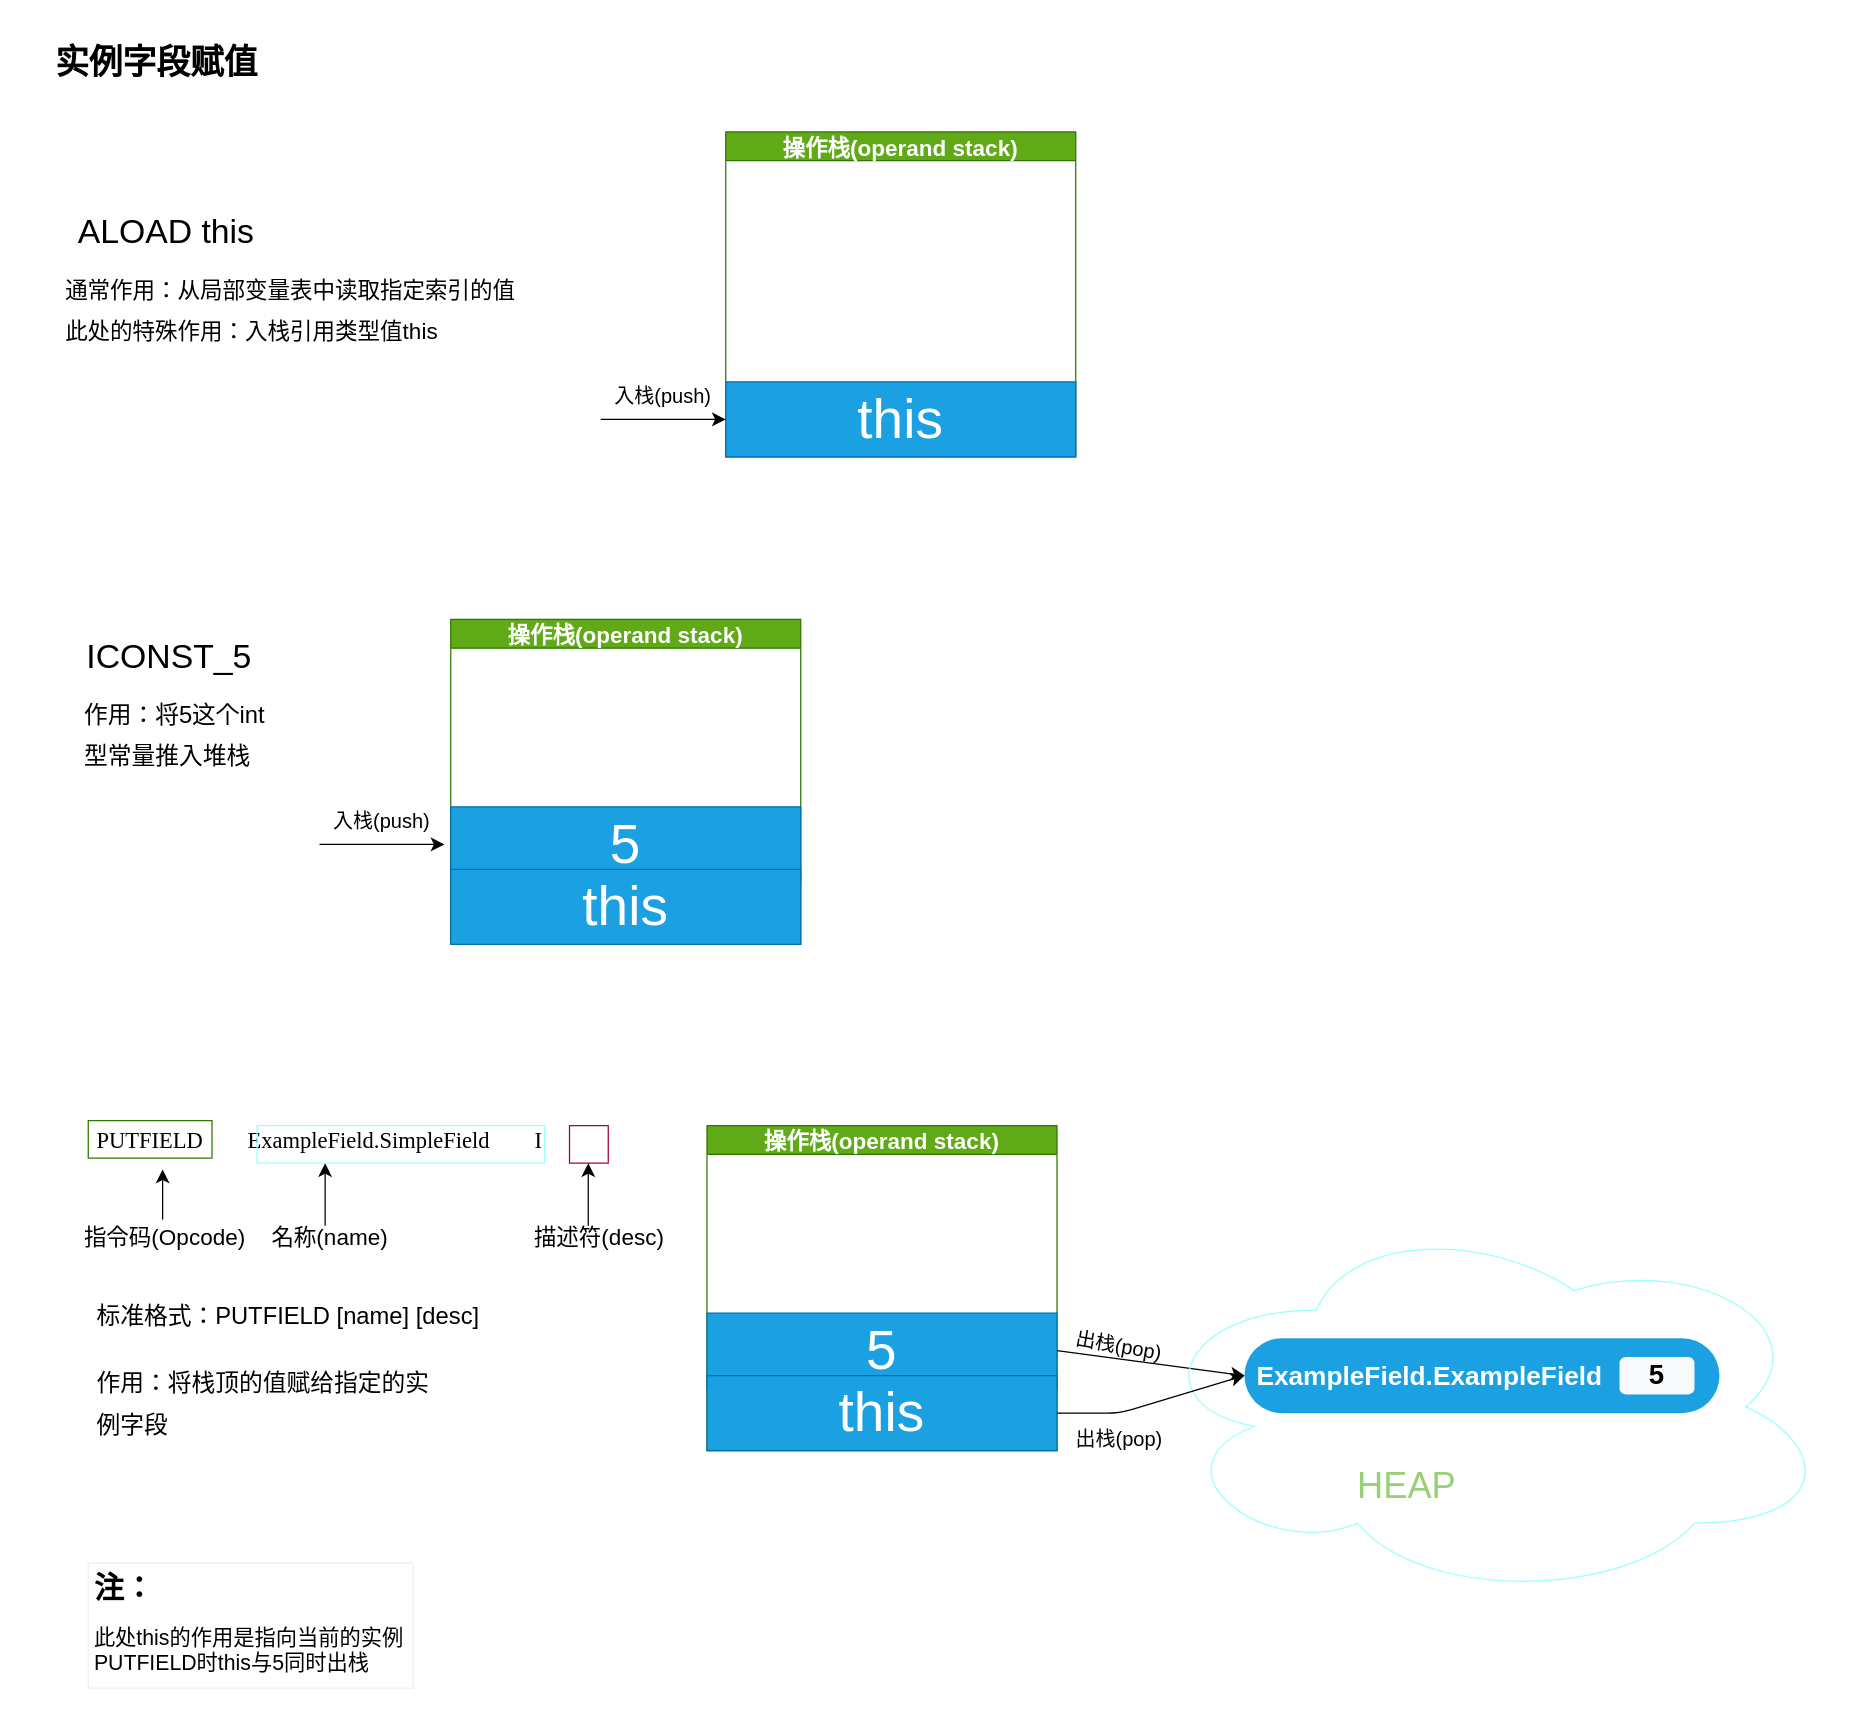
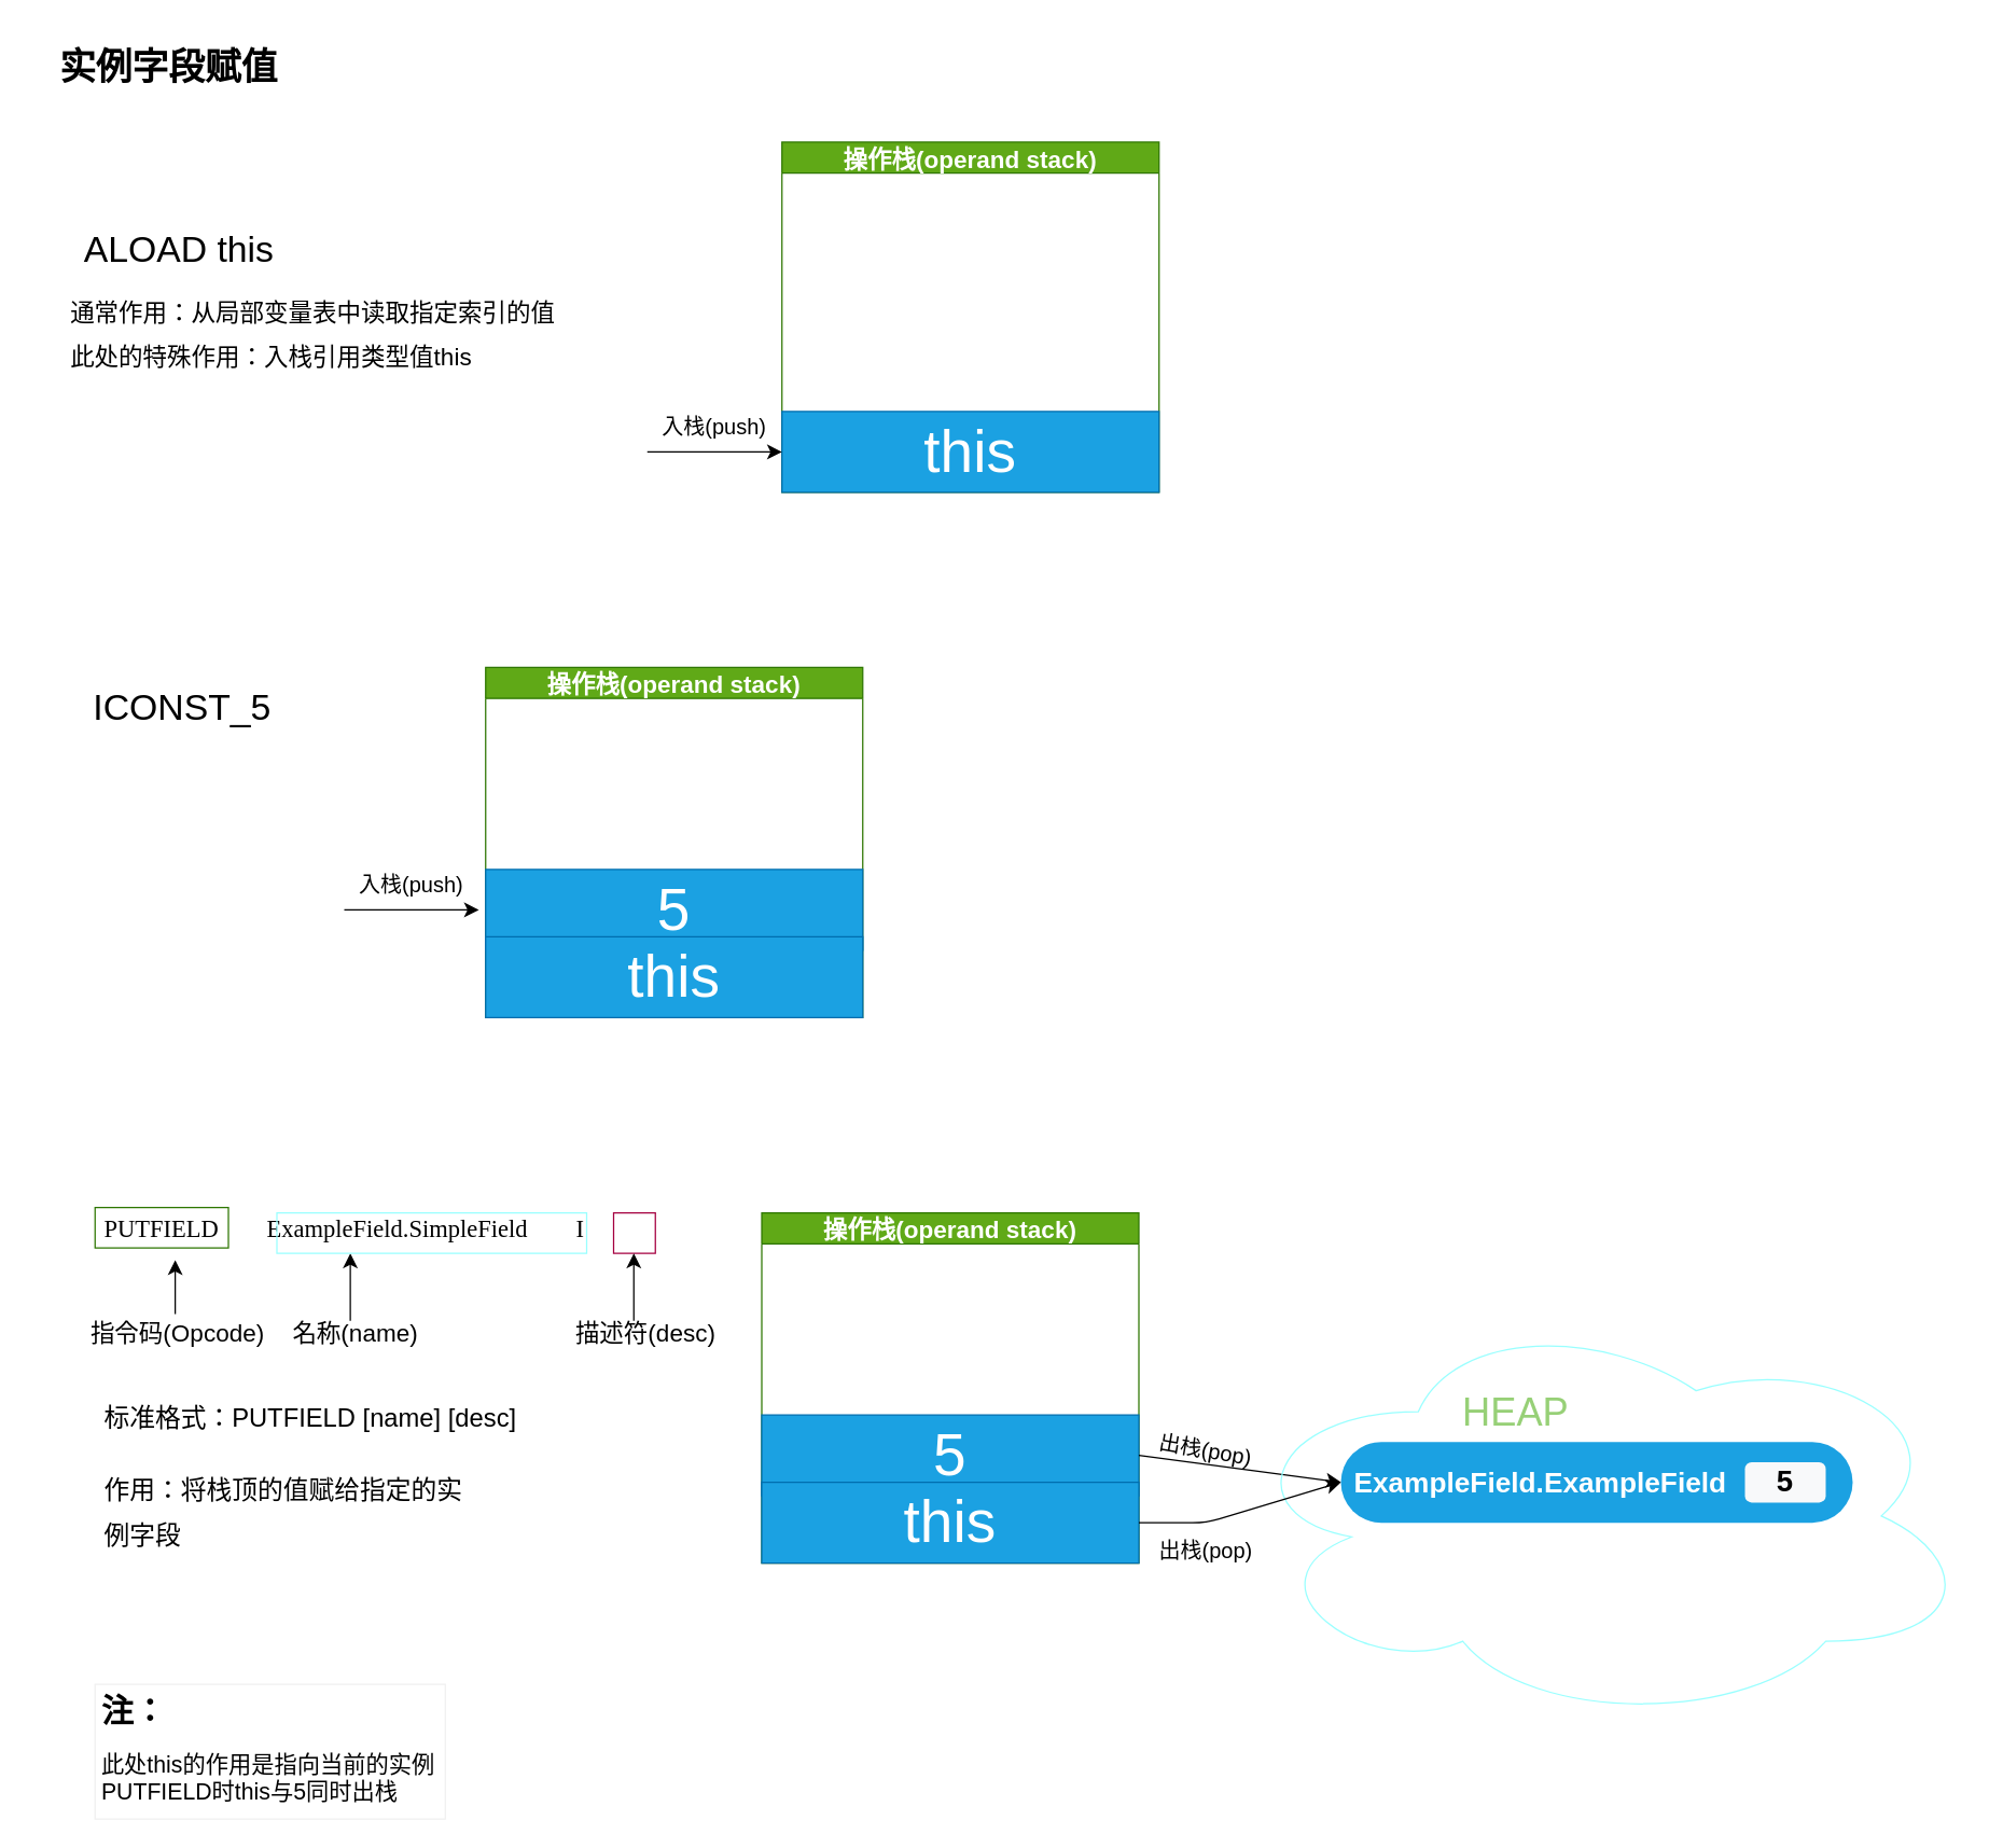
  <mxCell id="0" />
  <mxCell id="1" parent="0" />
  <mxCell id="2" value="实例字段赋值" style="text;html=1;strokeColor=none;fillColor=none;align=center;verticalAlign=middle;whiteSpace=wrap;rounded=0;fontSize=27;fontStyle=1" parent="1" vertex="1"><mxGeometry x="20" y="20" width="210" height="60" as="geometry" /></mxCell>
  <mxCell id="3" value="ICONST_5" style="text;html=1;strokeColor=none;fillColor=none;align=center;verticalAlign=middle;whiteSpace=wrap;rounded=0;fontSize=27;" parent="1" vertex="1"><mxGeometry x="60" y="505" width="150" height="40" as="geometry" /></mxCell>
- <mxCell id="4" value="&lt;font style=&quot;font-size: 19px&quot;&gt;作用：将5这个int型常量推入堆栈&lt;/font&gt;" style="text;html=1;strokeColor=none;fillColor=none;align=left;verticalAlign=middle;whiteSpace=wrap;rounded=0;fontSize=27;" parent="1" vertex="1"><mxGeometry x="65" y="545" width="150" height="80" as="geometry" /></mxCell>
  <mxCell id="5" value="" style="endArrow=classic;html=1;fontSize=22;endSize=8;startSize=8;" parent="1" edge="1"><mxGeometry width="50" height="50" relative="1" as="geometry"><mxPoint x="255" y="675" as="sourcePoint" /><mxPoint x="355" y="675" as="targetPoint" /></mxGeometry></mxCell>
  <mxCell id="6" value="&lt;font style=&quot;font-size: 16px&quot;&gt;入栈(push)&lt;/font&gt;" style="text;html=1;strokeColor=none;fillColor=none;align=center;verticalAlign=middle;whiteSpace=wrap;rounded=0;fontSize=22;" parent="1" vertex="1"><mxGeometry x="265" y="645" width="80" height="20" as="geometry" /></mxCell>
  <mxCell id="7" value="&lt;font face=&quot;Comic Sans MS&quot; style=&quot;font-size: 18px&quot;&gt;PUTFIELD&amp;nbsp; &amp;nbsp; &amp;nbsp; &amp;nbsp; ExampleField.SimpleField&amp;nbsp; &amp;nbsp; &amp;nbsp; &amp;nbsp; I&lt;/font&gt;" style="text;whiteSpace=wrap;html=1;fontSize=18;" parent="1" vertex="1"><mxGeometry x="75" y="895" width="420" height="40" as="geometry" /></mxCell>
  <mxCell id="8" value="&lt;font style=&quot;font-size: 19px&quot;&gt;作用：将栈顶的值赋给指定的实例字段&lt;/font&gt;" style="text;html=1;strokeColor=none;fillColor=none;align=left;verticalAlign=middle;whiteSpace=wrap;rounded=0;fontSize=27;" parent="1" vertex="1"><mxGeometry x="75" y="1080" width="280" height="80" as="geometry" /></mxCell>
  <mxCell id="9" value="" style="endArrow=classic;html=1;fontSize=18;startSize=8;endSize=8;" parent="1" edge="1"><mxGeometry width="50" height="50" relative="1" as="geometry"><mxPoint x="129.5" y="975" as="sourcePoint" /><mxPoint x="129.5" y="935" as="targetPoint" /></mxGeometry></mxCell>
  <mxCell id="10" value="" style="rounded=0;whiteSpace=wrap;html=1;fontSize=18;strokeColor=#2D7600;fontColor=#ffffff;fillColor=none;strokeWidth=1;" parent="1" vertex="1"><mxGeometry x="70" y="896" width="99" height="30" as="geometry" /></mxCell>
  <mxCell id="11" value="指令码(Opcode)" style="text;html=1;strokeColor=none;fillColor=none;align=left;verticalAlign=middle;whiteSpace=wrap;rounded=0;fontSize=18;" parent="1" vertex="1"><mxGeometry x="65" y="980" width="140" height="20" as="geometry" /></mxCell>
  <mxCell id="12" value="" style="endArrow=classic;html=1;fontSize=18;startSize=8;endSize=8;" parent="1" edge="1"><mxGeometry width="50" height="50" relative="1" as="geometry"><mxPoint x="259.5" y="980" as="sourcePoint" /><mxPoint x="259.5" y="930" as="targetPoint" /></mxGeometry></mxCell>
  <mxCell id="13" value="" style="rounded=0;whiteSpace=wrap;html=1;fontSize=18;strokeWidth=1;fillColor=none;align=left;strokeColor=#99FFFF;" parent="1" vertex="1"><mxGeometry x="205" y="900" width="230" height="30" as="geometry" /></mxCell>
  <mxCell id="14" value="名称(name)" style="text;html=1;strokeColor=none;fillColor=none;align=left;verticalAlign=middle;whiteSpace=wrap;rounded=0;fontSize=18;" parent="1" vertex="1"><mxGeometry x="215" y="980" width="100" height="20" as="geometry" /></mxCell>
  <mxCell id="15" value="" style="rounded=0;whiteSpace=wrap;html=1;fontSize=18;strokeColor=#A50040;strokeWidth=1;align=left;fontColor=#ffffff;fillColor=none;" parent="1" vertex="1"><mxGeometry x="455" y="900" width="31" height="30" as="geometry" /></mxCell>
  <mxCell id="16" value="" style="endArrow=classic;html=1;fontSize=18;startSize=8;endSize=8;" parent="1" edge="1"><mxGeometry width="50" height="50" relative="1" as="geometry"><mxPoint x="470" y="980" as="sourcePoint" /><mxPoint x="470" y="930" as="targetPoint" /></mxGeometry></mxCell>
  <mxCell id="17" value="描述符(desc)" style="text;html=1;strokeColor=none;fillColor=none;align=left;verticalAlign=middle;whiteSpace=wrap;rounded=0;fontSize=18;" parent="1" vertex="1"><mxGeometry x="425" y="980" width="110" height="20" as="geometry" /></mxCell>
  <mxCell id="18" value="&lt;font style=&quot;font-size: 19px&quot;&gt;标准格式：PUTFIELD [name] [desc]&lt;/font&gt;" style="text;html=1;strokeColor=none;fillColor=none;align=left;verticalAlign=middle;whiteSpace=wrap;rounded=0;fontSize=27;" parent="1" vertex="1"><mxGeometry x="75" y="1010" width="340" height="80" as="geometry" /></mxCell>
  <mxCell id="19" value="操作栈(operand stack)" style="swimlane;fontSize=18;fillColor=#60a917;strokeColor=#2D7600;fontColor=#ffffff;" parent="1" vertex="1"><mxGeometry x="565" y="900" width="280" height="260" as="geometry" /></mxCell>
  <mxCell id="20" value="&lt;font style=&quot;font-size: 44px&quot;&gt;5&lt;/font&gt;" style="rounded=0;whiteSpace=wrap;html=1;fontSize=22;fillColor=#1ba1e2;strokeColor=#006EAF;fontColor=#ffffff;" parent="19" vertex="1"><mxGeometry y="150" width="280" height="60" as="geometry" /></mxCell>
  <mxCell id="21" value="&lt;font style=&quot;font-size: 44px&quot;&gt;this&lt;/font&gt;" style="rounded=0;whiteSpace=wrap;html=1;fontSize=22;fillColor=#1ba1e2;strokeColor=#006EAF;fontColor=#ffffff;" parent="19" vertex="1"><mxGeometry y="200" width="280" height="60" as="geometry" /></mxCell>
  <mxCell id="22" value="&lt;font style=&quot;font-size: 16px&quot;&gt;出栈(pop)&lt;/font&gt;" style="text;html=1;strokeColor=none;fillColor=none;align=center;verticalAlign=middle;whiteSpace=wrap;rounded=0;fontSize=22;rotation=10;" parent="1" vertex="1"><mxGeometry x="855" y="1065" width="80" height="20" as="geometry" /></mxCell>
  <mxCell id="23" value="" style="endArrow=classic;html=1;fontSize=22;endSize=8;startSize=8;entryX=0;entryY=0.5;entryDx=0;entryDy=0;" parent="1" target="26" edge="1"><mxGeometry width="50" height="50" relative="1" as="geometry"><mxPoint x="845" y="1080" as="sourcePoint" /><mxPoint x="945" y="1080" as="targetPoint" /></mxGeometry></mxCell>
  <mxCell id="24" value="" style="ellipse;shape=cloud;whiteSpace=wrap;html=1;fontSize=18;strokeColor=#99FFFF;strokeWidth=1;fillColor=none;align=left;" parent="1" vertex="1"><mxGeometry x="915" y="970" width="550" height="310" as="geometry" /></mxCell>
- <mxCell id="25" value="&lt;font color=&quot;#97d077&quot; style=&quot;font-size: 29px&quot;&gt;HEAP&lt;/font&gt;" style="text;html=1;align=center;verticalAlign=middle;whiteSpace=wrap;rounded=0;fontSize=18;fontColor=#000000;" parent="1" vertex="1"><mxGeometry x="1085" y="1170" width="80" height="35" as="geometry" /></mxCell>
+ <mxCell id="25" value="&lt;font color=&quot;#97d077&quot; style=&quot;font-size: 29px&quot;&gt;HEAP&lt;/font&gt;" style="text;html=1;align=center;verticalAlign=middle;whiteSpace=wrap;rounded=0;fontSize=18;fontColor=#000000;" parent="1" vertex="1"><mxGeometry x="1085" y="1030" width="80" height="35" as="geometry" /></mxCell>
  <mxCell id="26" value="&lt;font style=&quot;font-size: 21px&quot;&gt;ExampleField.ExampleField&lt;/font&gt;" style="rounded=1;whiteSpace=wrap;html=1;arcSize=50;strokeColor=none;strokeWidth=1;fillColor=#1ba1e2;fontColor=#ffffff;whiteSpace=wrap;align=left;verticalAlign=middle;spacingLeft=0;fontStyle=1;fontSize=14;spacing=10;" parent="1" vertex="1"><mxGeometry x="995" y="1070" width="380" height="60" as="geometry" /></mxCell>
  <mxCell id="27" value="&lt;font style=&quot;font-size: 22px&quot;&gt;5&lt;/font&gt;" style="html=1;shadow=0;dashed=0;shape=mxgraph.bootstrap.rrect;rSize=5;strokeColor=none;strokeWidth=1;fillColor=#F8F9FA;fontColor=#000000;whiteSpace=wrap;align=center;verticalAlign=middle;spacingLeft=0;fontStyle=1;fontSize=14;spacing=5;" parent="1" vertex="1"><mxGeometry x="1295" y="1085" width="60" height="30" as="geometry" /></mxCell>
  <mxCell id="28" value="" style="endArrow=classic;html=1;fontSize=22;endSize=8;startSize=8;entryX=0;entryY=0.5;entryDx=0;entryDy=0;exitX=1;exitY=0.5;exitDx=0;exitDy=0;" parent="1" source="21" target="26" edge="1"><mxGeometry width="50" height="50" relative="1" as="geometry"><mxPoint x="845" y="1080" as="sourcePoint" /><mxPoint x="995" y="1100" as="targetPoint" /><Array as="points"><mxPoint x="895" y="1130" /></Array></mxGeometry></mxCell>
  <mxCell id="29" value="&lt;font style=&quot;font-size: 16px&quot;&gt;出栈(pop)&lt;/font&gt;" style="text;html=1;strokeColor=none;fillColor=none;align=center;verticalAlign=middle;whiteSpace=wrap;rounded=0;fontSize=22;rotation=0;" parent="1" vertex="1"><mxGeometry x="855" y="1140" width="80" height="20" as="geometry" /></mxCell>
  <mxCell id="30" value="ALOAD this" style="text;html=1;strokeColor=none;fillColor=none;align=left;verticalAlign=middle;whiteSpace=wrap;rounded=0;fontSize=27;" parent="1" vertex="1"><mxGeometry x="60" y="165" width="310" height="40" as="geometry" /></mxCell>
  <mxCell id="31" value="&lt;font style=&quot;font-size: 18px&quot;&gt;通常作用：从局部变量表中读取指定索引的值&lt;br&gt;此处的特殊作用：入栈引用类型值this&lt;br&gt;&lt;/font&gt;" style="text;html=1;strokeColor=none;fillColor=none;align=left;verticalAlign=middle;whiteSpace=wrap;rounded=0;fontSize=27;" parent="1" vertex="1"><mxGeometry x="50" y="215" width="390" height="60" as="geometry" /></mxCell>
  <mxCell id="32" value="操作栈(operand stack)" style="swimlane;fontSize=18;fillColor=#60a917;strokeColor=#2D7600;fontColor=#ffffff;" parent="1" vertex="1"><mxGeometry x="360" y="495" width="280" height="260" as="geometry" /></mxCell>
  <mxCell id="33" value="&lt;font style=&quot;font-size: 44px&quot;&gt;5&lt;/font&gt;" style="rounded=0;whiteSpace=wrap;html=1;fontSize=22;fillColor=#1ba1e2;strokeColor=#006EAF;fontColor=#ffffff;" parent="32" vertex="1"><mxGeometry y="150" width="280" height="60" as="geometry" /></mxCell>
  <mxCell id="34" value="&lt;font style=&quot;font-size: 44px&quot;&gt;this&lt;/font&gt;" style="rounded=0;whiteSpace=wrap;html=1;fontSize=22;fillColor=#1ba1e2;strokeColor=#006EAF;fontColor=#ffffff;" parent="32" vertex="1"><mxGeometry y="200" width="280" height="60" as="geometry" /></mxCell>
  <mxCell id="35" value="操作栈(operand stack)" style="swimlane;fontSize=18;fillColor=#60a917;strokeColor=#2D7600;fontColor=#ffffff;" parent="1" vertex="1"><mxGeometry x="580" y="105" width="280" height="260" as="geometry" /></mxCell>
  <mxCell id="36" value="&lt;font style=&quot;font-size: 44px&quot;&gt;this&lt;/font&gt;" style="rounded=0;whiteSpace=wrap;html=1;fontSize=22;fillColor=#1ba1e2;strokeColor=#006EAF;fontColor=#ffffff;" parent="35" vertex="1"><mxGeometry y="200" width="280" height="60" as="geometry" /></mxCell>
  <mxCell id="37" value="" style="endArrow=classic;html=1;fontSize=22;endSize=8;startSize=8;" parent="1" edge="1"><mxGeometry width="50" height="50" relative="1" as="geometry"><mxPoint x="480" y="335" as="sourcePoint" /><mxPoint x="580" y="335" as="targetPoint" /></mxGeometry></mxCell>
  <mxCell id="38" value="&lt;font style=&quot;font-size: 16px&quot;&gt;入栈(push)&lt;/font&gt;" style="text;html=1;strokeColor=none;fillColor=none;align=center;verticalAlign=middle;whiteSpace=wrap;rounded=0;fontSize=22;" parent="1" vertex="1"><mxGeometry x="490" y="305" width="80" height="20" as="geometry" /></mxCell>
  <mxCell id="39" value="&lt;h1&gt;注：&lt;/h1&gt;&lt;div&gt;&lt;span style=&quot;font-size: 17px&quot;&gt;此处this的作用是指向当前的实例&lt;/span&gt;&lt;/div&gt;&lt;div&gt;&lt;span style=&quot;font-size: 17px&quot;&gt;PUTFIELD时this与5同时出栈&lt;/span&gt;&lt;/div&gt;" style="text;html=1;fillColor=none;spacing=5;spacingTop=-20;whiteSpace=wrap;overflow=hidden;rounded=0;strokeColor=#f0f0f0;" parent="1" vertex="1"><mxGeometry x="70" y="1250" width="260" height="100" as="geometry" /></mxCell>
